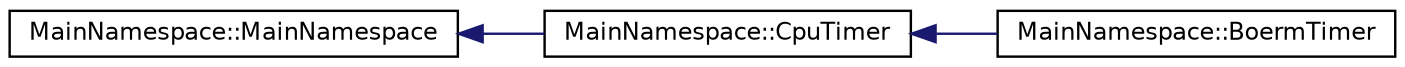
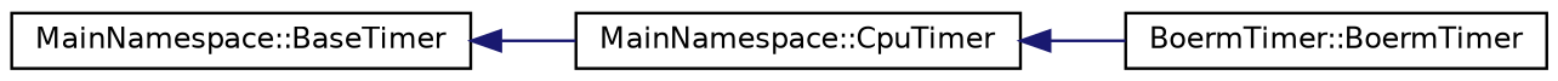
  digraph {
    rankdir=LR
    node [color=black fillcolor=white fontname=Helvetica fontsize=10 shape=record style=filled]
    edge [color=midnightblue dir=back fontname=Helvetica fontsize=10 labelfontname=Helvetica labelfontsize=10 style=solid]
-   n1 [height=0.2 label="MainNamespace::MainNamespace" width=0.4]
+   n1 [height=0.2 label="MainNamespace::BaseTimer" width=0.4]
    n2 [height=0.2 label="MainNamespace::CpuTimer" width=0.4]
-   n3 [height=0.2 label="MainNamespace::BoermTimer" width=0.4]
+   n3 [height=0.2 label="BoermTimer::BoermTimer" width=0.4]
    n1 -> n2
    n2 -> n3
  }
